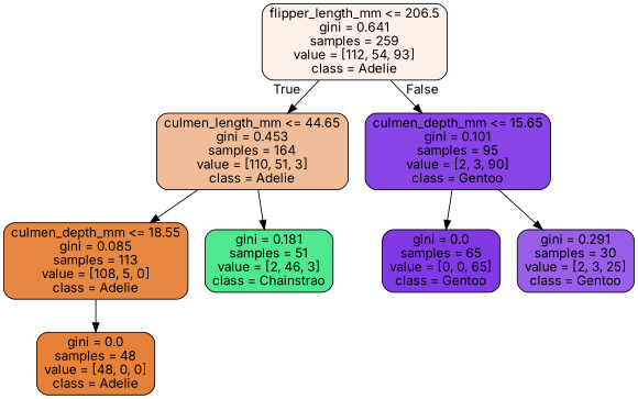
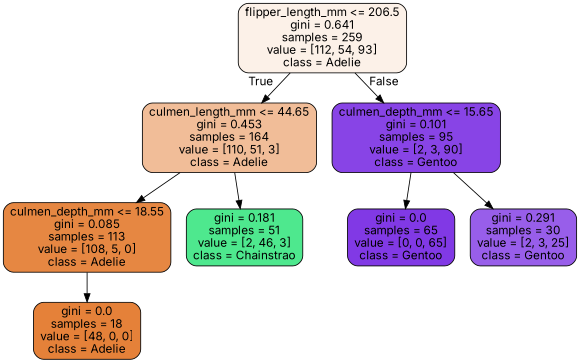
  digraph {
    fontname=Inter
    node [color=black fontname=Inter shape=box style="filled, rounded"]
    edge [fontname=Inter]
    n1 [fillcolor="#fcf1e8" label="flipper_length_mm <= 206.5\ngini = 0.641\nsamples = 259\nvalue = [112, 54, 93]\nclass = Adelie"]
    n2 [fillcolor="#f1bd98" label="culmen_length_mm <= 44.65\ngini = 0.453\nsamples = 164\nvalue = [110, 51, 3]\nclass = Adelie"]
    n3 [fillcolor="#8844e6" label="culmen_depth_mm <= 15.65\ngini = 0.101\nsamples = 95\nvalue = [2, 3, 90]\nclass = Gentoo"]
    n4 [fillcolor="#e68742" label="culmen_depth_mm <= 18.55\ngini = 0.085\nsamples = 113\nvalue = [108, 5, 0]\nclass = Adelie"]
    n5 [fillcolor="#4ee88e" label="gini = 0.181\nsamples = 51\nvalue = [2, 46, 3]\nclass = Chainstrao"]
    n6 [fillcolor="#8139e5" label="gini = 0.0\nsamples = 65\nvalue = [0, 0, 65]\nclass = Gentoo"]
    n7 [fillcolor="#985eea" label="gini = 0.291\nsamples = 30\nvalue = [2, 3, 25]\nclass = Gentoo"]
-   n8 [fillcolor="#e58139" label="gini = 0.0\nsamples = 48\nvalue = [48, 0, 0]\nclass = Adelie"]
+   n8 [fillcolor="#e58139" label="gini = 0.0\nsamples = 18\nvalue = [48, 0, 0]\nclass = Adelie"]
    n1 -> n2 [headlabel=True labelangle=45 labeldistance=2.5]
    n1 -> n3 [headlabel=False labelangle=-45 labeldistance=2.5]
    n2 -> n4
    n2 -> n5
    n3 -> n6
    n3 -> n7
    n4 -> n8
  }
